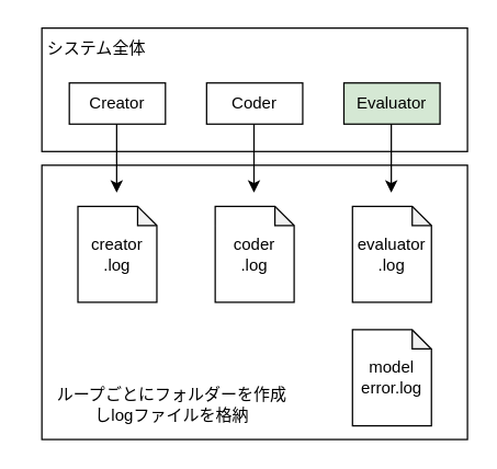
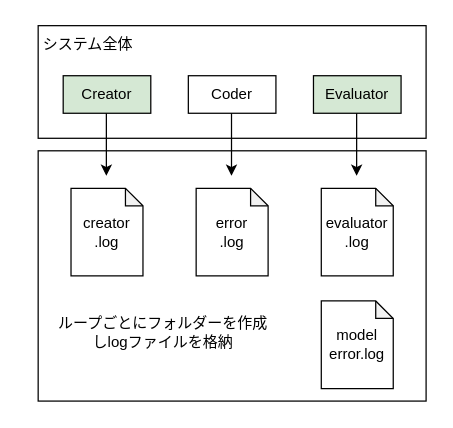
  <mxCell id="0" />
  <mxCell id="1" parent="0" />
  <mxCell id="2" value="" style="rounded=0;whiteSpace=wrap;html=1;" vertex="1" parent="1"><mxGeometry x="30" y="120" width="310" height="200" as="geometry" /></mxCell>
  <mxCell id="3" value="" style="rounded=0;whiteSpace=wrap;html=1;align=left;" vertex="1" parent="1"><mxGeometry x="30" y="20" width="310" height="90" as="geometry" /></mxCell>
  <mxCell id="4" value="システム全体" style="text;html=1;strokeColor=none;fillColor=none;align=center;verticalAlign=middle;whiteSpace=wrap;rounded=0;" vertex="1" parent="1"><mxGeometry x="20" y="20" width="100" height="30" as="geometry" /></mxCell>
- <mxCell id="5" value="Creator" style="rounded=0;whiteSpace=wrap;html=1;" vertex="1" parent="1"><mxGeometry x="50" y="60" width="70" height="30" as="geometry" /></mxCell>
+ <mxCell id="5" value="Creator" style="rounded=0;whiteSpace=wrap;html=1;fillColor=#d5e8d4;" vertex="1" parent="1"><mxGeometry x="50" y="60" width="70" height="30" as="geometry" /></mxCell>
  <mxCell id="6" value="Coder" style="rounded=0;whiteSpace=wrap;html=1;" vertex="1" parent="1"><mxGeometry x="150" y="60" width="70" height="30" as="geometry" /></mxCell>
  <mxCell id="7" value="Evaluator" style="rounded=0;whiteSpace=wrap;html=1;fillColor=#d5e8d4;" vertex="1" parent="1"><mxGeometry x="250" y="60" width="70" height="30" as="geometry" /></mxCell>
  <mxCell id="8" value="" style="endArrow=classic;html=1;" edge="1" parent="1"><mxGeometry width="50" height="50" relative="1" as="geometry"><mxPoint x="84.5" y="90" as="sourcePoint" /><mxPoint x="84.5" y="140" as="targetPoint" /></mxGeometry></mxCell>
  <mxCell id="9" value="" style="endArrow=classic;html=1;" edge="1" parent="1"><mxGeometry width="50" height="50" relative="1" as="geometry"><mxPoint x="284.5" y="90" as="sourcePoint" /><mxPoint x="284.5" y="140" as="targetPoint" /></mxGeometry></mxCell>
  <mxCell id="10" value="" style="endArrow=classic;html=1;" edge="1" parent="1"><mxGeometry width="50" height="50" relative="1" as="geometry"><mxPoint x="184.5" y="90" as="sourcePoint" /><mxPoint x="184.5" y="140" as="targetPoint" /></mxGeometry></mxCell>
  <mxCell id="11" value="creator&lt;br&gt;.log" style="shape=note;whiteSpace=wrap;html=1;backgroundOutline=1;darkOpacity=0.05;size=14;" vertex="1" parent="1"><mxGeometry x="56.25" y="150" width="57.5" height="70" as="geometry" /></mxCell>
- <mxCell id="12" value="coder&lt;br&gt;.log" style="shape=note;whiteSpace=wrap;html=1;backgroundOutline=1;darkOpacity=0.05;size=14;" vertex="1" parent="1"><mxGeometry x="156.25" y="150" width="57.5" height="70" as="geometry" /></mxCell>
+ <mxCell id="12" value="error&lt;br&gt;.log" style="shape=note;whiteSpace=wrap;html=1;backgroundOutline=1;darkOpacity=0.05;size=14;" vertex="1" parent="1"><mxGeometry x="156.25" y="150" width="57.5" height="70" as="geometry" /></mxCell>
  <mxCell id="13" value="evaluator&lt;br&gt;.log" style="shape=note;whiteSpace=wrap;html=1;backgroundOutline=1;darkOpacity=0.05;size=14;" vertex="1" parent="1"><mxGeometry x="256.25" y="150" width="57.5" height="70" as="geometry" /></mxCell>
  <mxCell id="14" value="model&lt;br&gt;error.log" style="shape=note;whiteSpace=wrap;html=1;backgroundOutline=1;darkOpacity=0.05;size=14;" vertex="1" parent="1"><mxGeometry x="256.25" y="240" width="57.5" height="70" as="geometry" /></mxCell>
- <mxCell id="15" value="ループごとにフォルダーを作成しlogファイルを格納" style="text;html=1;strokeColor=none;fillColor=none;align=center;verticalAlign=middle;whiteSpace=wrap;rounded=0;" vertex="1" parent="1"><mxGeometry x="40" y="280" width="170" height="30" as="geometry" /></mxCell>
+ <mxCell id="15" value="ループごとにフォルダーを作成しlogファイルを格納" style="text;html=1;strokeColor=none;fillColor=none;align=center;verticalAlign=middle;whiteSpace=wrap;rounded=0;" vertex="1" parent="1"><mxGeometry x="45" y="250" width="170" height="30" as="geometry" /></mxCell>
